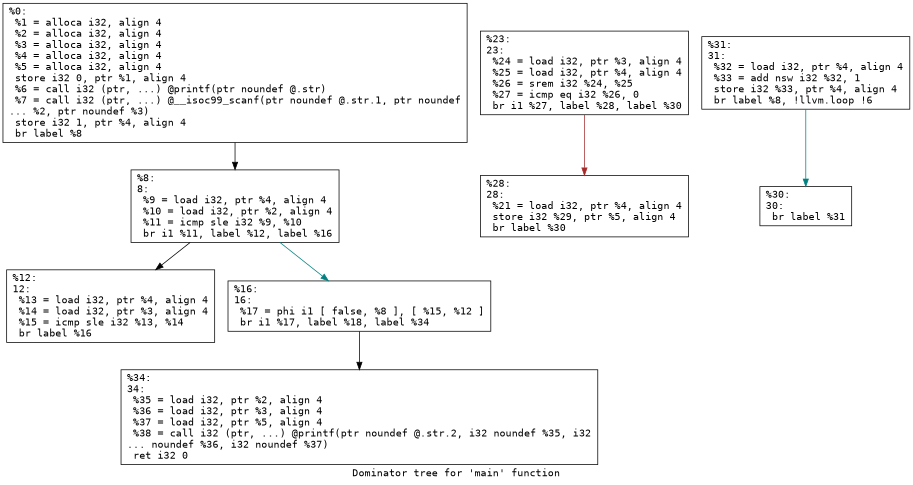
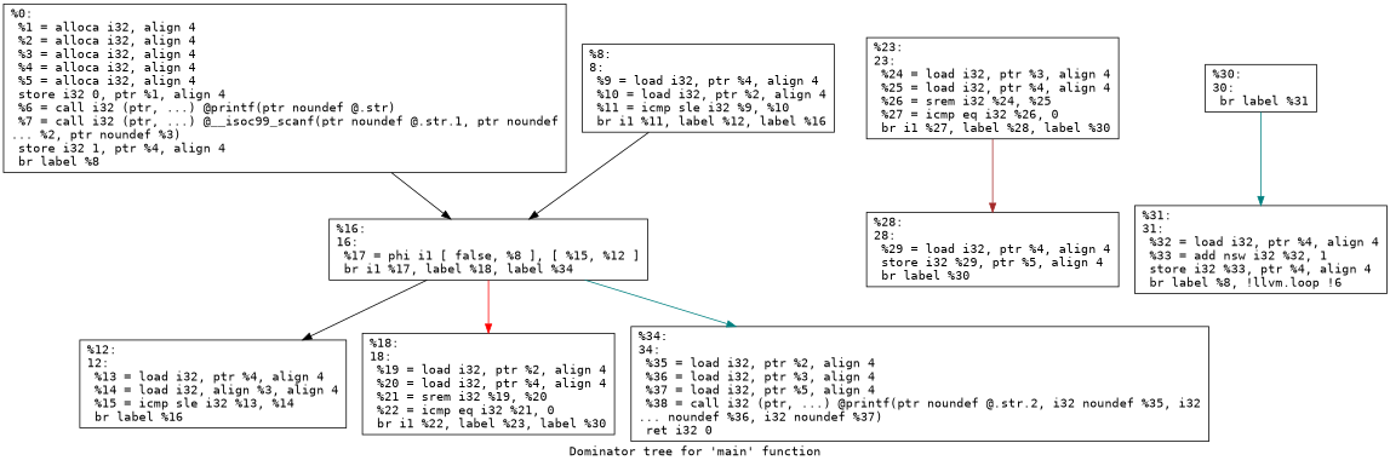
  digraph {
    fontname="DejaVu Sans Mono"
    label="Dominator tree for 'main' function"
    node [fontname="DejaVu Sans Mono" shape=record]
    edge [color=black fontname="DejaVu Sans Mono"]
    n1 [label="{%0:\l  %1 = alloca i32, align 4\l  %2 = alloca i32, align 4\l  %3 = alloca i32, align 4\l  %4 = alloca i32, align 4\l  %5 = alloca i32, align 4\l  store i32 0, ptr %1, align 4\l  %6 = call i32 (ptr, ...) @printf(ptr noundef @.str)\l  %7 = call i32 (ptr, ...) @__isoc99_scanf(ptr noundef @.str.1, ptr noundef\l... %2, ptr noundef %3)\l  store i32 1, ptr %4, align 4\l  br label %8\l}"]
    n2 [label="{%8:\l8:                                                \l  %9 = load i32, ptr %4, align 4\l  %10 = load i32, ptr %2, align 4\l  %11 = icmp sle i32 %9, %10\l  br i1 %11, label %12, label %16\l}"]
-   n3 [label="{%12:\l12:                                               \l  %13 = load i32, ptr %4, align 4\l  %14 = load i32, ptr %3, align 4\l  %15 = icmp sle i32 %13, %14\l  br label %16\l}"]
+   n3 [label="{%12:\l12:                                               \l  %13 = load i32, ptr %4, align 4\l  %14 = load i32, align %3, align 4\l  %15 = icmp sle i32 %13, %14\l  br label %16\l}"]
    n4 [label="{%16:\l16:                                               \l  %17 = phi i1 [ false, %8 ], [ %15, %12 ]\l  br i1 %17, label %18, label %34\l}"]
+   n5 [label="{%18:\l18:                                               \l  %19 = load i32, ptr %2, align 4\l  %20 = load i32, ptr %4, align 4\l  %21 = srem i32 %19, %20\l  %22 = icmp eq i32 %21, 0\l  br i1 %22, label %23, label %30\l}"]
    n6 [label="{%34:\l34:                                               \l  %35 = load i32, ptr %2, align 4\l  %36 = load i32, ptr %3, align 4\l  %37 = load i32, ptr %5, align 4\l  %38 = call i32 (ptr, ...) @printf(ptr noundef @.str.2, i32 noundef %35, i32\l... noundef %36, i32 noundef %37)\l  ret i32 0\l}"]
    n7 [label="{%23:\l23:                                               \l  %24 = load i32, ptr %3, align 4\l  %25 = load i32, ptr %4, align 4\l  %26 = srem i32 %24, %25\l  %27 = icmp eq i32 %26, 0\l  br i1 %27, label %28, label %30\l}"]
-   n8 [label="{%28:\l28:                                               \l  %21 = load i32, ptr %4, align 4\l  store i32 %29, ptr %5, align 4\l  br label %30\l}"]
+   n8 [label="{%28:\l28:                                               \l  %29 = load i32, ptr %4, align 4\l  store i32 %29, ptr %5, align 4\l  br label %30\l}"]
    n9 [label="{%30:\l30:                                               \l  br label %31\l}"]
    n10 [label="{%31:\l31:                                               \l  %32 = load i32, ptr %4, align 4\l  %33 = add nsw i32 %32, 1\l  store i32 %33, ptr %4, align 4\l  br label %8, !llvm.loop !6\l}"]
-   n1 -> n2
-   n2 -> n3
-   n2 -> n4 [color=teal]
-   n4 -> n6
+   n1 -> n4
+   n4 -> n3
+   n2 -> n4
+   n4 -> n5 [color=red]
+   n4 -> n6 [color=teal]
    n7 -> n8 [color=brown]
-   n10 -> n9 [color=teal]
+   n9 -> n10 [color=teal]
  }
